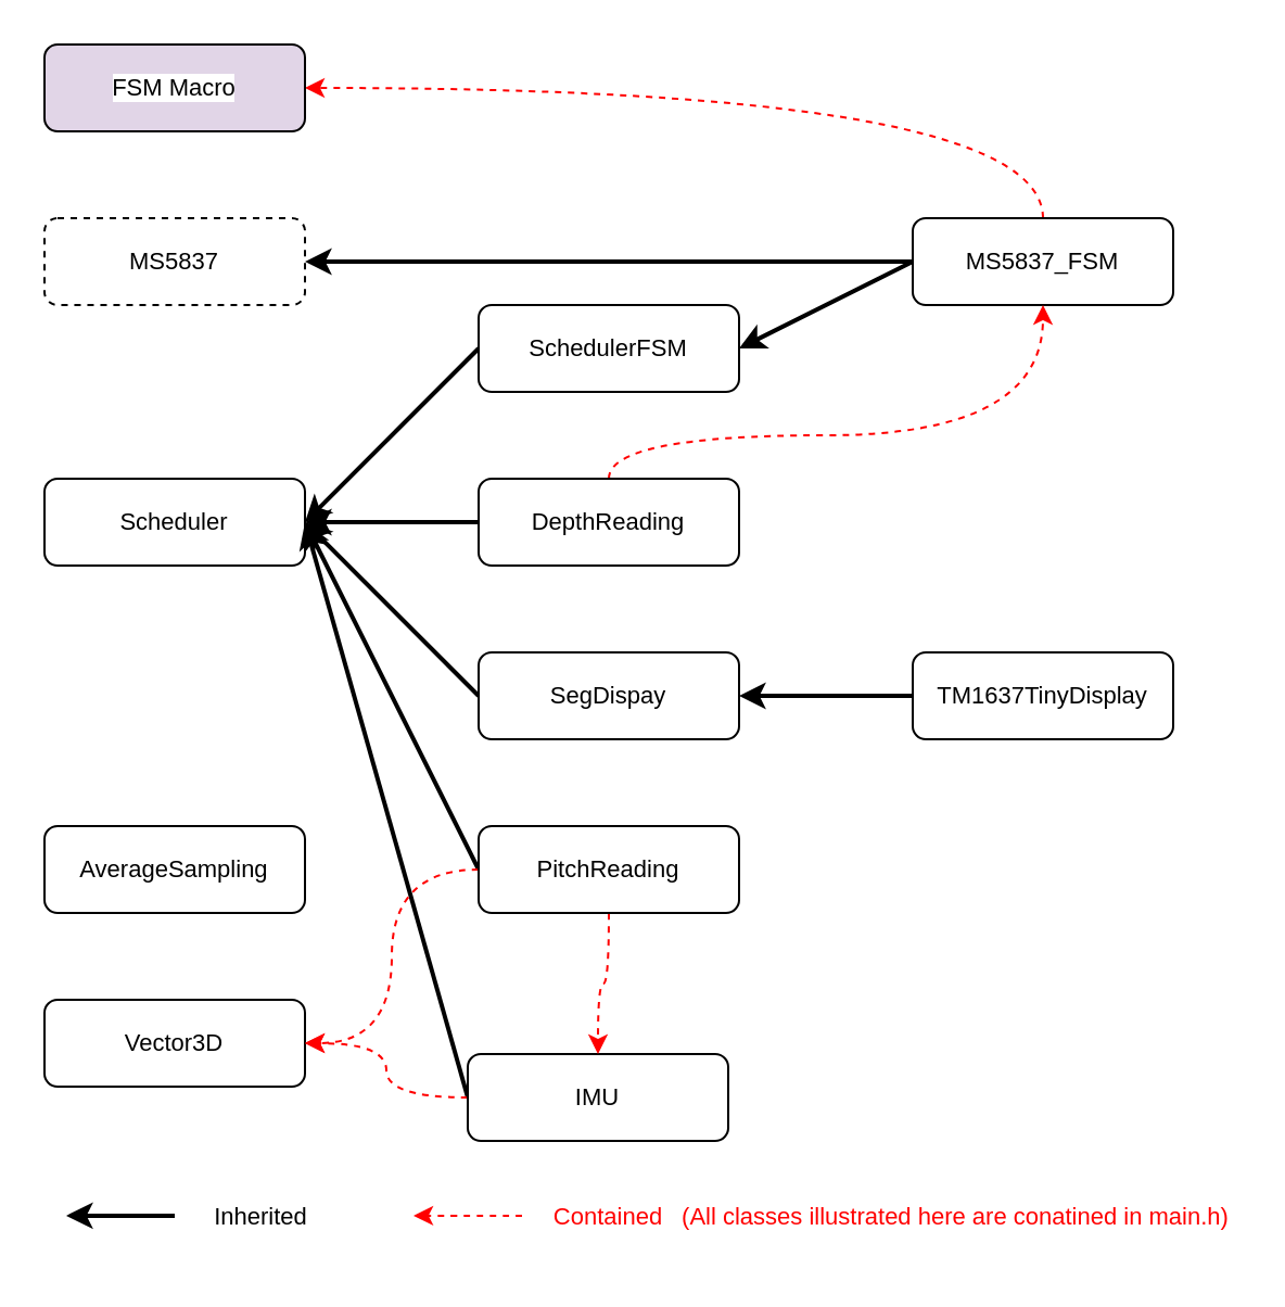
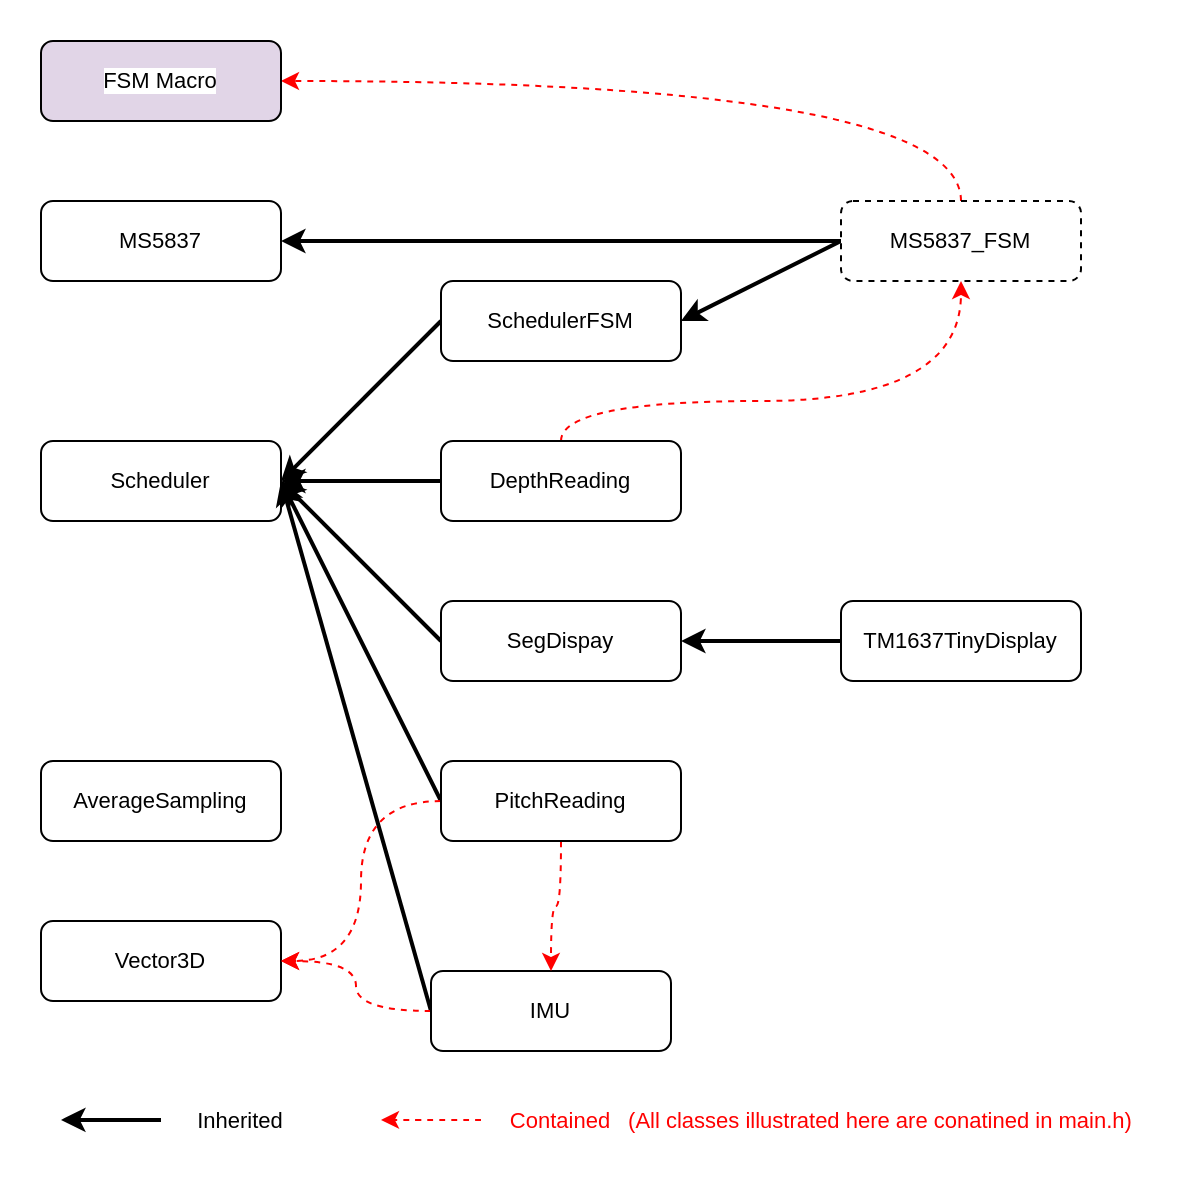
  <mxCell id="0" />
  <mxCell id="1" parent="0" />
  <mxCell id="2" value="Scheduler" style="rounded=1;whiteSpace=wrap;html=1;fontFamily=Helvetica;fontSize=11;fontColor=default;labelBackgroundColor=default;" parent="1" vertex="1"><mxGeometry x="20" y="220" width="120" height="40" as="geometry" /></mxCell>
  <mxCell id="3" style="edgeStyle=none;shape=connector;rounded=0;orthogonalLoop=1;jettySize=auto;html=1;exitX=0;exitY=0.5;exitDx=0;exitDy=0;entryX=1;entryY=0.5;entryDx=0;entryDy=0;strokeColor=default;align=center;verticalAlign=middle;fontFamily=Helvetica;fontSize=11;fontColor=default;labelBackgroundColor=default;endArrow=classic;strokeWidth=2;" parent="1" source="4" target="2" edge="1"><mxGeometry relative="1" as="geometry" /></mxCell>
  <mxCell id="4" value="SchedulerFSM" style="rounded=1;whiteSpace=wrap;html=1;fontFamily=Helvetica;fontSize=11;fontColor=default;labelBackgroundColor=default;" parent="1" vertex="1"><mxGeometry x="220" y="140" width="120" height="40" as="geometry" /></mxCell>
  <mxCell id="5" style="edgeStyle=none;shape=connector;rounded=0;orthogonalLoop=1;jettySize=auto;html=1;exitX=0;exitY=0.5;exitDx=0;exitDy=0;entryX=1;entryY=0.5;entryDx=0;entryDy=0;strokeColor=default;align=center;verticalAlign=middle;fontFamily=Helvetica;fontSize=11;fontColor=default;labelBackgroundColor=default;endArrow=classic;strokeWidth=2;" parent="1" source="6" target="2" edge="1"><mxGeometry relative="1" as="geometry" /></mxCell>
  <mxCell id="6" value="SegDispay" style="rounded=1;whiteSpace=wrap;html=1;fontFamily=Helvetica;fontSize=11;fontColor=default;labelBackgroundColor=default;" parent="1" vertex="1"><mxGeometry x="220" y="300" width="120" height="40" as="geometry" /></mxCell>
  <mxCell id="7" style="edgeStyle=none;shape=connector;rounded=0;orthogonalLoop=1;jettySize=auto;html=1;exitX=0;exitY=0.5;exitDx=0;exitDy=0;entryX=1;entryY=0.5;entryDx=0;entryDy=0;strokeColor=default;align=center;verticalAlign=middle;fontFamily=Helvetica;fontSize=11;fontColor=default;labelBackgroundColor=default;endArrow=classic;strokeWidth=2;" parent="1" source="8" target="6" edge="1"><mxGeometry relative="1" as="geometry" /></mxCell>
  <mxCell id="8" value="TM1637TinyDisplay" style="rounded=1;whiteSpace=wrap;html=1;fontFamily=Helvetica;fontSize=11;fontColor=default;labelBackgroundColor=default;" parent="1" vertex="1"><mxGeometry x="420" y="300" width="120" height="40" as="geometry" /></mxCell>
  <mxCell id="9" value="Vector3D" style="rounded=1;whiteSpace=wrap;html=1;fontFamily=Helvetica;fontSize=11;fontColor=default;labelBackgroundColor=default;" parent="1" vertex="1"><mxGeometry x="20" y="460" width="120" height="40" as="geometry" /></mxCell>
  <mxCell id="10" value="AverageSampling" style="rounded=1;whiteSpace=wrap;html=1;fontFamily=Helvetica;fontSize=11;fontColor=default;labelBackgroundColor=default;" parent="1" vertex="1"><mxGeometry x="20" y="380" width="120" height="40" as="geometry" /></mxCell>
  <mxCell id="11" style="edgeStyle=none;shape=connector;rounded=0;orthogonalLoop=1;jettySize=auto;html=1;exitX=0;exitY=0.5;exitDx=0;exitDy=0;entryX=1;entryY=0.5;entryDx=0;entryDy=0;strokeColor=default;align=center;verticalAlign=middle;fontFamily=Helvetica;fontSize=11;fontColor=default;labelBackgroundColor=default;endArrow=classic;strokeWidth=2;" parent="1" source="13" target="2" edge="1"><mxGeometry relative="1" as="geometry" /></mxCell>
  <mxCell id="12" style="edgeStyle=orthogonalEdgeStyle;shape=connector;curved=1;rounded=0;orthogonalLoop=1;jettySize=auto;html=1;exitX=0;exitY=0.5;exitDx=0;exitDy=0;entryX=1;entryY=0.5;entryDx=0;entryDy=0;dashed=1;strokeColor=#FF0000;strokeWidth=1;align=center;verticalAlign=middle;fontFamily=Helvetica;fontSize=11;fontColor=default;labelBackgroundColor=default;endArrow=classic;" parent="1" source="13" target="9" edge="1"><mxGeometry relative="1" as="geometry" /></mxCell>
  <mxCell id="13" value="IMU" style="rounded=1;whiteSpace=wrap;html=1;fontFamily=Helvetica;fontSize=11;fontColor=default;labelBackgroundColor=default;" parent="1" vertex="1"><mxGeometry x="215" y="485" width="120" height="40" as="geometry" /></mxCell>
- <mxCell id="14" value="&lt;span&gt;MS5837&lt;/span&gt;" style="rounded=1;whiteSpace=wrap;html=1;fontFamily=Helvetica;fontSize=11;fontColor=default;labelBackgroundColor=default;dashed=1;" parent="1" vertex="1"><mxGeometry x="20" y="100" width="120" height="40" as="geometry" /></mxCell>
+ <mxCell id="14" value="&lt;span&gt;MS5837&lt;/span&gt;" style="rounded=1;whiteSpace=wrap;html=1;fontFamily=Helvetica;fontSize=11;fontColor=default;labelBackgroundColor=default;" parent="1" vertex="1"><mxGeometry x="20" y="100" width="120" height="40" as="geometry" /></mxCell>
  <mxCell id="15" style="edgeStyle=none;shape=connector;rounded=0;orthogonalLoop=1;jettySize=auto;html=1;exitX=0;exitY=0.5;exitDx=0;exitDy=0;entryX=1;entryY=0.5;entryDx=0;entryDy=0;strokeColor=default;align=center;verticalAlign=middle;fontFamily=Helvetica;fontSize=11;fontColor=default;labelBackgroundColor=default;endArrow=classic;strokeWidth=2;" parent="1" source="18" target="14" edge="1"><mxGeometry relative="1" as="geometry" /></mxCell>
  <mxCell id="16" style="edgeStyle=none;shape=connector;rounded=0;orthogonalLoop=1;jettySize=auto;html=1;exitX=0;exitY=0.5;exitDx=0;exitDy=0;entryX=1;entryY=0.5;entryDx=0;entryDy=0;strokeColor=default;align=center;verticalAlign=middle;fontFamily=Helvetica;fontSize=11;fontColor=default;labelBackgroundColor=default;endArrow=classic;strokeWidth=2;" parent="1" source="18" target="4" edge="1"><mxGeometry relative="1" as="geometry" /></mxCell>
  <mxCell id="17" style="edgeStyle=orthogonalEdgeStyle;shape=connector;curved=1;rounded=0;orthogonalLoop=1;jettySize=auto;html=1;exitX=0.5;exitY=0;exitDx=0;exitDy=0;entryX=1;entryY=0.5;entryDx=0;entryDy=0;dashed=1;strokeColor=#FF0000;strokeWidth=1;align=center;verticalAlign=middle;fontFamily=Helvetica;fontSize=11;fontColor=default;labelBackgroundColor=default;endArrow=classic;" parent="1" source="18" target="30" edge="1"><mxGeometry relative="1" as="geometry" /></mxCell>
- <mxCell id="18" value="MS5837_FSM" style="rounded=1;whiteSpace=wrap;html=1;fontFamily=Helvetica;fontSize=11;fontColor=default;labelBackgroundColor=default;" parent="1" vertex="1"><mxGeometry x="420" y="100" width="120" height="40" as="geometry" /></mxCell>
+ <mxCell id="18" value="MS5837_FSM" style="rounded=1;whiteSpace=wrap;html=1;fontFamily=Helvetica;fontSize=11;fontColor=default;labelBackgroundColor=default;dashed=1;" parent="1" vertex="1"><mxGeometry x="420" y="100" width="120" height="40" as="geometry" /></mxCell>
  <mxCell id="19" style="edgeStyle=none;shape=connector;rounded=0;orthogonalLoop=1;jettySize=auto;html=1;exitX=0;exitY=0.5;exitDx=0;exitDy=0;entryX=1;entryY=0.5;entryDx=0;entryDy=0;strokeColor=default;align=center;verticalAlign=middle;fontFamily=Helvetica;fontSize=11;fontColor=default;labelBackgroundColor=default;endArrow=classic;strokeWidth=2;" parent="1" source="22" target="2" edge="1"><mxGeometry relative="1" as="geometry" /></mxCell>
  <mxCell id="20" style="edgeStyle=orthogonalEdgeStyle;shape=connector;curved=1;rounded=0;orthogonalLoop=1;jettySize=auto;html=1;exitX=0;exitY=0.5;exitDx=0;exitDy=0;entryX=1;entryY=0.5;entryDx=0;entryDy=0;dashed=1;strokeColor=#FF0000;strokeWidth=1;align=center;verticalAlign=middle;fontFamily=Helvetica;fontSize=11;fontColor=default;labelBackgroundColor=default;endArrow=classic;" parent="1" source="22" target="9" edge="1"><mxGeometry relative="1" as="geometry" /></mxCell>
  <mxCell id="21" style="edgeStyle=orthogonalEdgeStyle;shape=connector;curved=1;rounded=0;orthogonalLoop=1;jettySize=auto;html=1;exitX=0.5;exitY=1;exitDx=0;exitDy=0;entryX=0.5;entryY=0;entryDx=0;entryDy=0;dashed=1;strokeColor=#FF0000;strokeWidth=1;align=center;verticalAlign=middle;fontFamily=Helvetica;fontSize=11;fontColor=default;labelBackgroundColor=default;endArrow=classic;" parent="1" source="22" target="13" edge="1"><mxGeometry relative="1" as="geometry" /></mxCell>
  <mxCell id="22" value="PitchReading" style="rounded=1;whiteSpace=wrap;html=1;fontFamily=Helvetica;fontSize=11;fontColor=default;labelBackgroundColor=default;" parent="1" vertex="1"><mxGeometry x="220" y="380" width="120" height="40" as="geometry" /></mxCell>
  <mxCell id="23" style="edgeStyle=none;shape=connector;rounded=0;orthogonalLoop=1;jettySize=auto;html=1;exitX=0;exitY=0.5;exitDx=0;exitDy=0;entryX=1;entryY=0.5;entryDx=0;entryDy=0;strokeColor=default;align=center;verticalAlign=middle;fontFamily=Helvetica;fontSize=11;fontColor=default;labelBackgroundColor=default;endArrow=classic;strokeWidth=2;" parent="1" source="25" target="2" edge="1"><mxGeometry relative="1" as="geometry" /></mxCell>
  <mxCell id="24" style="edgeStyle=orthogonalEdgeStyle;shape=connector;curved=1;rounded=0;orthogonalLoop=1;jettySize=auto;html=1;exitX=0.5;exitY=0;exitDx=0;exitDy=0;entryX=0.5;entryY=1;entryDx=0;entryDy=0;dashed=1;strokeColor=#FF0000;strokeWidth=1;align=center;verticalAlign=middle;fontFamily=Helvetica;fontSize=11;fontColor=default;labelBackgroundColor=default;endArrow=classic;" parent="1" source="25" target="18" edge="1"><mxGeometry relative="1" as="geometry"><Array as="points"><mxPoint x="280" y="200" /><mxPoint x="480" y="200" /></Array></mxGeometry></mxCell>
  <mxCell id="25" value="DepthReading" style="rounded=1;whiteSpace=wrap;html=1;fontFamily=Helvetica;fontSize=11;fontColor=default;labelBackgroundColor=default;" parent="1" vertex="1"><mxGeometry x="220" y="220" width="120" height="40" as="geometry" /></mxCell>
  <mxCell id="26" style="edgeStyle=none;shape=connector;rounded=0;orthogonalLoop=1;jettySize=auto;html=1;strokeColor=default;align=center;verticalAlign=middle;fontFamily=Helvetica;fontSize=11;fontColor=default;labelBackgroundColor=default;endArrow=classic;strokeWidth=2;" parent="1" edge="1"><mxGeometry relative="1" as="geometry"><mxPoint x="80" y="559.44" as="sourcePoint" /><mxPoint x="30" y="559.44" as="targetPoint" /></mxGeometry></mxCell>
  <mxCell id="27" value="Inherited" style="text;html=1;align=center;verticalAlign=middle;whiteSpace=wrap;rounded=0;fontFamily=Helvetica;fontSize=11;fontColor=default;labelBackgroundColor=default;" parent="1" vertex="1"><mxGeometry x="80" y="540" width="80" height="40" as="geometry" /></mxCell>
  <mxCell id="28" style="edgeStyle=orthogonalEdgeStyle;shape=connector;rounded=0;orthogonalLoop=1;jettySize=auto;html=1;strokeColor=#FF0000;align=center;verticalAlign=middle;fontFamily=Helvetica;fontSize=11;fontColor=default;labelBackgroundColor=default;endArrow=classic;strokeWidth=1;dashed=1;curved=1;" parent="1" edge="1"><mxGeometry relative="1" as="geometry"><mxPoint x="240" y="559.44" as="sourcePoint" /><mxPoint x="190" y="559.44" as="targetPoint" /></mxGeometry></mxCell>
  <mxCell id="29" value="&lt;font style=&quot;color: rgb(255, 0, 0);&quot;&gt;Contained&lt;/font&gt;" style="text;html=1;align=center;verticalAlign=middle;whiteSpace=wrap;rounded=0;fontFamily=Helvetica;fontSize=11;fontColor=default;labelBackgroundColor=default;" parent="1" vertex="1"><mxGeometry x="240" y="540" width="80" height="40" as="geometry" /></mxCell>
  <mxCell id="30" value="FSM Macro" style="rounded=1;whiteSpace=wrap;html=1;fontFamily=Helvetica;fontSize=11;fontColor=default;labelBackgroundColor=default;fillColor=#e1d5e7;" parent="1" vertex="1"><mxGeometry x="20" y="20" width="120" height="40" as="geometry" /></mxCell>
  <mxCell id="31" value="&lt;font style=&quot;color: rgb(255, 0, 0);&quot;&gt;(All classes illustrated here are conatined in main.h)&lt;/font&gt;" style="text;html=1;align=center;verticalAlign=middle;whiteSpace=wrap;rounded=0;fontFamily=Helvetica;fontSize=11;fontColor=default;labelBackgroundColor=default;" parent="1" vertex="1"><mxGeometry x="310" y="550" width="260" height="20" as="geometry" /></mxCell>
